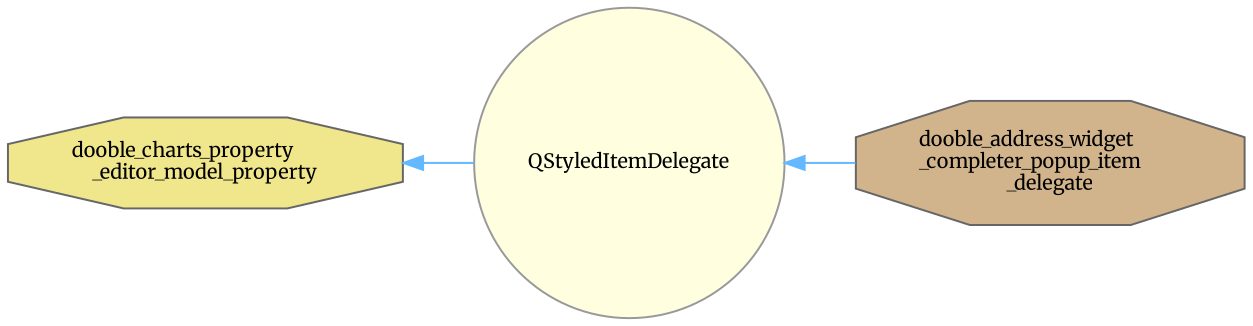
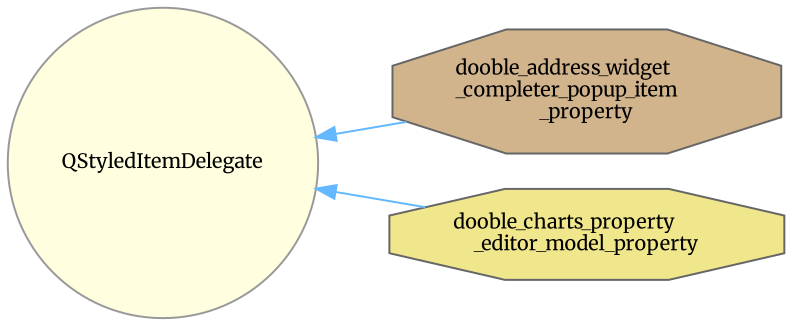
  digraph {
    fontname=Merriweather
    rankdir=LR
    node [color=grey40 fontname=Merriweather fontsize=10 shape=octagon style=filled]
    edge [color=steelblue1 dir=back fontname=Merriweather fontsize=10 labelfontname=Helvetica labelfontsize=10 style=solid]
    n1 [color=grey60 fillcolor=lightyellow height=0.2 label=QStyledItemDelegate shape=circle width=0.4]
-   n2 [fillcolor=tan height=0.2 label="dooble_address_widget\l_completer_popup_item\l_delegate" width=0.4]
+   n2 [fillcolor=tan height=0.2 label="dooble_address_widget\l_completer_popup_item\l_property" width=0.4]
    n3 [fillcolor=khaki height=0.2 label="dooble_charts_property\l_editor_model_property" width=0.4]
    n1 -> n2
-   n3 -> n1
+   n1 -> n3
  }
